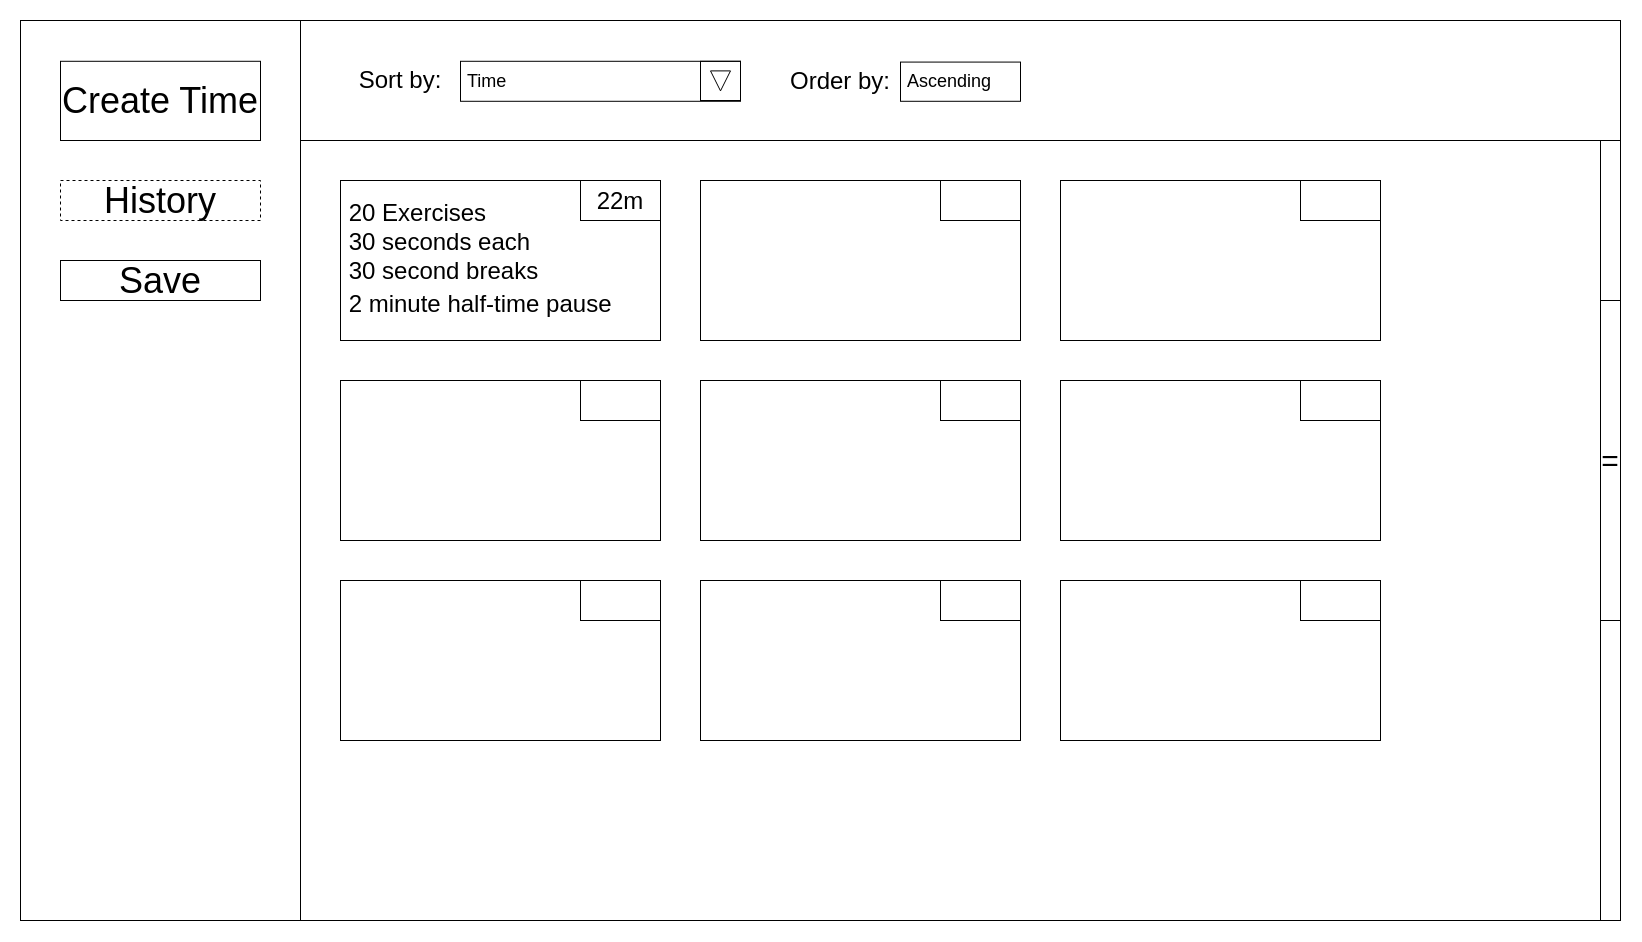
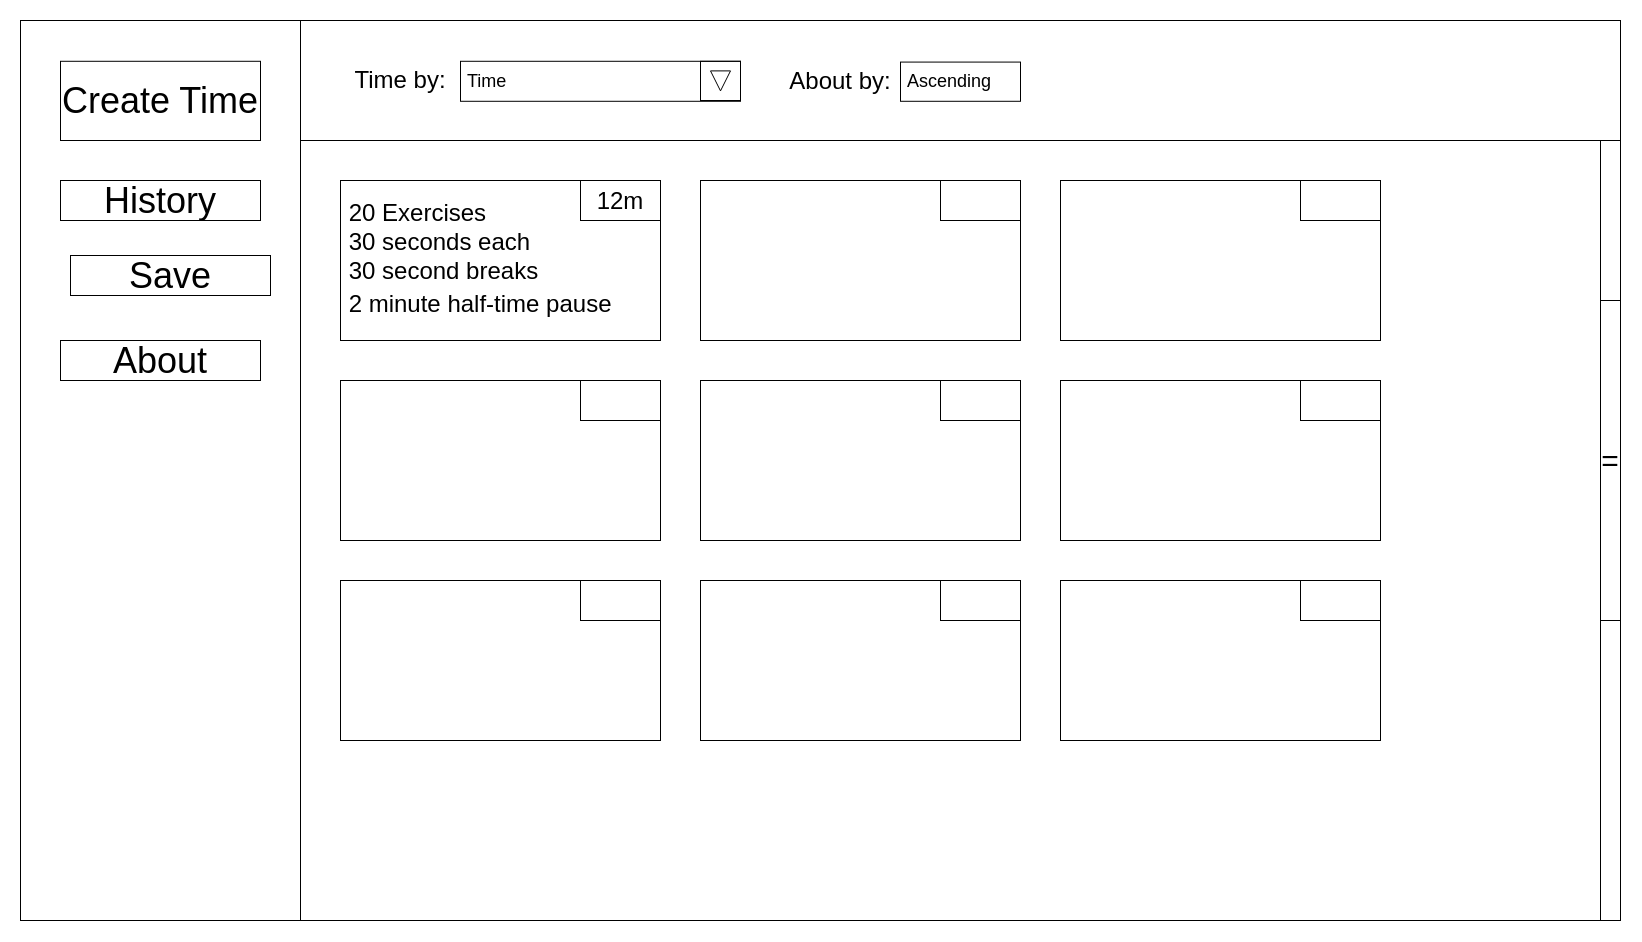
  <mxCell id="0" />
  <mxCell id="1" parent="0" />
  <mxCell id="2" value="" style="rounded=0;whiteSpace=wrap;html=1;fillColor=none;" parent="1" vertex="1"><mxGeometry width="1600" height="900" as="geometry" x="20" y="20" /></mxCell>
  <mxCell id="3" value="" style="rounded=0;whiteSpace=wrap;html=1;fillColor=none;" parent="1" vertex="1"><mxGeometry width="280" height="900" as="geometry" x="20" y="20" /></mxCell>
  <mxCell id="4" value="&lt;font style=&quot;font-size: 36px&quot;&gt;Create Time&lt;/font&gt;" style="rounded=0;whiteSpace=wrap;html=1;fillColor=none;" parent="1" vertex="1"><mxGeometry x="60" y="60.79" width="200" height="79.21" as="geometry" /></mxCell>
- <mxCell id="5" value="&lt;font style=&quot;font-size: 36px&quot;&gt;History&lt;/font&gt;" style="rounded=0;whiteSpace=wrap;html=1;fillColor=none;dashed=1;" parent="1" vertex="1"><mxGeometry x="60" y="180" width="200" height="40" as="geometry" /></mxCell>
+ <mxCell id="5" value="&lt;font style=&quot;font-size: 36px&quot;&gt;History&lt;/font&gt;" style="rounded=0;whiteSpace=wrap;html=1;fillColor=none;" parent="1" vertex="1"><mxGeometry x="60" y="180" width="200" height="40" as="geometry" /></mxCell>
  <mxCell id="6" value="" style="rounded=0;whiteSpace=wrap;html=1;fillColor=none;" parent="1" vertex="1"><mxGeometry x="300" width="1320" height="120" as="geometry" y="20" /></mxCell>
  <mxCell id="7" value="" style="rounded=0;whiteSpace=wrap;html=1;fillColor=none;" parent="1" vertex="1"><mxGeometry x="1600" y="140" width="20" height="780" as="geometry" /></mxCell>
  <mxCell id="8" value="&lt;font style=&quot;font-size: 30px&quot;&gt;=&lt;/font&gt;" style="rounded=0;whiteSpace=wrap;html=1;fillColor=none;" parent="1" vertex="1"><mxGeometry x="1600" y="300" width="20" height="320" as="geometry" /></mxCell>
  <mxCell id="9" value="&lt;blockquote style=&quot;margin: 0 0 0 40px ; border: none ; padding: 0px&quot;&gt;&lt;/blockquote&gt;&lt;span style=&quot;font-size: 24px&quot;&gt;&amp;nbsp;20 Exercises&lt;/span&gt;&lt;br&gt;&lt;blockquote style=&quot;margin: 0 0 0 40px ; border: none ; padding: 0px&quot;&gt;&lt;/blockquote&gt;&lt;span style=&quot;font-size: 24px&quot;&gt;&amp;nbsp;30 seconds each&lt;/span&gt;&lt;br&gt;&lt;blockquote style=&quot;margin: 0 0 0 40px ; border: none ; padding: 0px&quot;&gt;&lt;/blockquote&gt;&lt;span style=&quot;font-size: 24px&quot;&gt;&amp;nbsp;30 second breaks&lt;/span&gt;&lt;br&gt;&lt;font style=&quot;font-size: 24px ; line-height: 150%&quot;&gt;&amp;nbsp;2 minute half-time pause&lt;/font&gt;" style="rounded=0;whiteSpace=wrap;html=1;fillColor=none;align=left;" parent="1" vertex="1"><mxGeometry x="340" y="180" width="320" height="160" as="geometry" /></mxCell>
- <mxCell id="10" value="&lt;font style=&quot;line-height: 100% ; font-size: 24px&quot;&gt;22m&lt;/font&gt;" style="rounded=0;whiteSpace=wrap;html=1;fillColor=none;" parent="1" vertex="1"><mxGeometry x="580" y="180" width="80" height="40" as="geometry" /></mxCell>
+ <mxCell id="10" value="&lt;font style=&quot;line-height: 100% ; font-size: 24px&quot;&gt;12m&lt;/font&gt;" style="rounded=0;whiteSpace=wrap;html=1;fillColor=none;" parent="1" vertex="1"><mxGeometry x="580" y="180" width="80" height="40" as="geometry" /></mxCell>
  <mxCell id="11" value="" style="group" parent="1" vertex="1" connectable="0"><mxGeometry x="700" y="180" width="320" height="160" as="geometry" /></mxCell>
  <mxCell id="12" value="&lt;blockquote style=&quot;margin: 0 0 0 40px ; border: none ; padding: 0px&quot;&gt;&lt;/blockquote&gt;" style="rounded=0;whiteSpace=wrap;html=1;fillColor=none;align=left;" parent="11" vertex="1"><mxGeometry width="320" height="160" as="geometry" /></mxCell>
  <mxCell id="13" value="" style="rounded=0;whiteSpace=wrap;html=1;fillColor=none;" parent="11" vertex="1"><mxGeometry x="240" width="80" height="40" as="geometry" /></mxCell>
  <mxCell id="14" value="" style="group" parent="1" vertex="1" connectable="0"><mxGeometry x="1060" y="180" width="320" height="160" as="geometry" /></mxCell>
  <mxCell id="15" value="&lt;blockquote style=&quot;margin: 0 0 0 40px ; border: none ; padding: 0px&quot;&gt;&lt;/blockquote&gt;" style="rounded=0;whiteSpace=wrap;html=1;fillColor=none;align=left;" parent="14" vertex="1"><mxGeometry width="320" height="160" as="geometry" /></mxCell>
  <mxCell id="16" value="" style="rounded=0;whiteSpace=wrap;html=1;fillColor=none;" parent="14" vertex="1"><mxGeometry x="240" width="80" height="40" as="geometry" /></mxCell>
  <mxCell id="17" value="" style="group;fontStyle=1" parent="1" vertex="1" connectable="0"><mxGeometry x="340" y="380" width="320" height="160" as="geometry" /></mxCell>
  <mxCell id="18" value="&lt;blockquote style=&quot;margin: 0 0 0 40px ; border: none ; padding: 0px&quot;&gt;&lt;/blockquote&gt;" style="rounded=0;whiteSpace=wrap;html=1;fillColor=none;align=left;" parent="17" vertex="1"><mxGeometry width="320" height="160" as="geometry" /></mxCell>
  <mxCell id="19" value="" style="rounded=0;whiteSpace=wrap;html=1;fillColor=none;" parent="17" vertex="1"><mxGeometry x="240" width="80" height="40" as="geometry" /></mxCell>
  <mxCell id="20" value="" style="group;fontStyle=1" parent="1" vertex="1" connectable="0"><mxGeometry x="700" y="380" width="320" height="160" as="geometry" /></mxCell>
  <mxCell id="21" value="&lt;blockquote style=&quot;margin: 0 0 0 40px ; border: none ; padding: 0px&quot;&gt;&lt;/blockquote&gt;" style="rounded=0;whiteSpace=wrap;html=1;fillColor=none;align=left;" parent="20" vertex="1"><mxGeometry width="320" height="160" as="geometry" /></mxCell>
  <mxCell id="22" value="" style="rounded=0;whiteSpace=wrap;html=1;fillColor=none;" parent="20" vertex="1"><mxGeometry x="240" width="80" height="40" as="geometry" /></mxCell>
  <mxCell id="23" value="" style="group;fontStyle=1" parent="1" vertex="1" connectable="0"><mxGeometry x="1060" y="380" width="320" height="160" as="geometry" /></mxCell>
  <mxCell id="24" value="&lt;blockquote style=&quot;margin: 0 0 0 40px ; border: none ; padding: 0px&quot;&gt;&lt;/blockquote&gt;" style="rounded=0;whiteSpace=wrap;html=1;fillColor=none;align=left;" parent="23" vertex="1"><mxGeometry width="320" height="160" as="geometry" /></mxCell>
  <mxCell id="25" value="" style="rounded=0;whiteSpace=wrap;html=1;fillColor=none;" parent="23" vertex="1"><mxGeometry x="240" width="80" height="40" as="geometry" /></mxCell>
  <mxCell id="26" value="" style="group;fontStyle=1" parent="1" vertex="1" connectable="0"><mxGeometry x="340" y="580" width="320" height="160" as="geometry" /></mxCell>
  <mxCell id="27" value="&lt;blockquote style=&quot;margin: 0 0 0 40px ; border: none ; padding: 0px&quot;&gt;&lt;/blockquote&gt;" style="rounded=0;whiteSpace=wrap;html=1;fillColor=none;align=left;" parent="26" vertex="1"><mxGeometry width="320" height="160" as="geometry" /></mxCell>
  <mxCell id="28" value="" style="rounded=0;whiteSpace=wrap;html=1;fillColor=none;" parent="26" vertex="1"><mxGeometry x="240" width="80" height="40" as="geometry" /></mxCell>
  <mxCell id="29" value="" style="group;fontStyle=1" parent="1" vertex="1" connectable="0"><mxGeometry x="700" y="580" width="320" height="160" as="geometry" /></mxCell>
  <mxCell id="30" value="&lt;blockquote style=&quot;margin: 0 0 0 40px ; border: none ; padding: 0px&quot;&gt;&lt;/blockquote&gt;" style="rounded=0;whiteSpace=wrap;html=1;fillColor=none;align=left;" parent="29" vertex="1"><mxGeometry width="320" height="160" as="geometry" /></mxCell>
  <mxCell id="31" value="" style="rounded=0;whiteSpace=wrap;html=1;fillColor=none;" parent="29" vertex="1"><mxGeometry x="240" width="80" height="40" as="geometry" /></mxCell>
  <mxCell id="32" value="" style="group;fontStyle=1" parent="1" vertex="1" connectable="0"><mxGeometry x="1060" y="580" width="320" height="160" as="geometry" /></mxCell>
  <mxCell id="33" value="&lt;blockquote style=&quot;margin: 0 0 0 40px ; border: none ; padding: 0px&quot;&gt;&lt;/blockquote&gt;" style="rounded=0;whiteSpace=wrap;html=1;fillColor=none;align=left;" parent="32" vertex="1"><mxGeometry width="320" height="160" as="geometry" /></mxCell>
  <mxCell id="34" value="" style="rounded=0;whiteSpace=wrap;html=1;fillColor=none;" parent="32" vertex="1"><mxGeometry x="240" width="80" height="40" as="geometry" /></mxCell>
  <mxCell id="35" value="&lt;font style=&quot;font-size: 18px&quot;&gt;&amp;nbsp;Ascending&lt;/font&gt;" style="rounded=0;whiteSpace=wrap;html=1;fillColor=none;align=left;" parent="1" vertex="1"><mxGeometry x="900" y="61.58" width="120" height="39.21" as="geometry" /></mxCell>
- <mxCell id="36" value="&lt;font style=&quot;font-size: 24px&quot;&gt;Sort by:&lt;/font&gt;" style="text;html=1;strokeColor=none;fillColor=none;align=center;verticalAlign=middle;whiteSpace=wrap;rounded=0;" parent="1" vertex="1"><mxGeometry x="340" y="60.79" width="120" height="39.21" as="geometry" /></mxCell>
+ <mxCell id="36" value="&lt;font style=&quot;font-size: 24px&quot;&gt;Time by:&lt;/font&gt;" style="text;html=1;strokeColor=none;fillColor=none;align=center;verticalAlign=middle;whiteSpace=wrap;rounded=0;" parent="1" vertex="1"><mxGeometry x="340" y="60.79" width="120" height="39.21" as="geometry" /></mxCell>
  <mxCell id="37" value="" style="group" parent="1" vertex="1" connectable="0"><mxGeometry x="460" y="60.79" width="280" height="40.0" as="geometry" /></mxCell>
  <mxCell id="38" value="&lt;font style=&quot;font-size: 18px&quot;&gt;&amp;nbsp;Time&lt;/font&gt;" style="rounded=0;whiteSpace=wrap;html=1;fillColor=none;align=left;" parent="37" vertex="1"><mxGeometry width="280" height="40" as="geometry" /></mxCell>
  <mxCell id="39" value="" style="rounded=0;whiteSpace=wrap;html=1;fillColor=none;" parent="37" vertex="1"><mxGeometry x="240" width="40" height="39.21" as="geometry" /></mxCell>
  <mxCell id="40" value="" style="triangle;whiteSpace=wrap;html=1;fillColor=none;rotation=90;" parent="37" vertex="1"><mxGeometry x="250" y="9.61" width="20" height="20" as="geometry" /></mxCell>
- <mxCell id="41" value="&lt;font style=&quot;font-size: 24px&quot;&gt;Order by:&lt;/font&gt;" style="text;html=1;strokeColor=none;fillColor=none;align=center;verticalAlign=middle;whiteSpace=wrap;rounded=0;" parent="1" vertex="1"><mxGeometry x="780" y="61.58" width="120" height="38.42" as="geometry" /></mxCell>
- <mxCell id="43" value="&lt;font style=&quot;font-size: 36px&quot;&gt;Save&lt;/font&gt;" style="rounded=0;whiteSpace=wrap;html=1;fillColor=none;" parent="1" vertex="1"><mxGeometry x="60" y="260" width="200" height="40" as="geometry" /></mxCell>
+ <mxCell id="41" value="&lt;font style=&quot;font-size: 24px&quot;&gt;About by:&lt;/font&gt;" style="text;html=1;strokeColor=none;fillColor=none;align=center;verticalAlign=middle;whiteSpace=wrap;rounded=0;" parent="1" vertex="1"><mxGeometry x="780" y="61.58" width="120" height="38.42" as="geometry" /></mxCell>
+ <mxCell id="42" value="&lt;font style=&quot;font-size: 36px&quot;&gt;About&lt;/font&gt;" style="rounded=0;whiteSpace=wrap;html=1;fillColor=none;" parent="1" vertex="1"><mxGeometry x="60" y="340" width="200" height="40" as="geometry" /></mxCell>
+ <mxCell id="43" value="&lt;font style=&quot;font-size: 36px&quot;&gt;Save&lt;/font&gt;" style="rounded=0;whiteSpace=wrap;html=1;fillColor=none;" parent="1" vertex="1"><mxGeometry x="70" y="255" width="200" height="40" as="geometry" /></mxCell>
